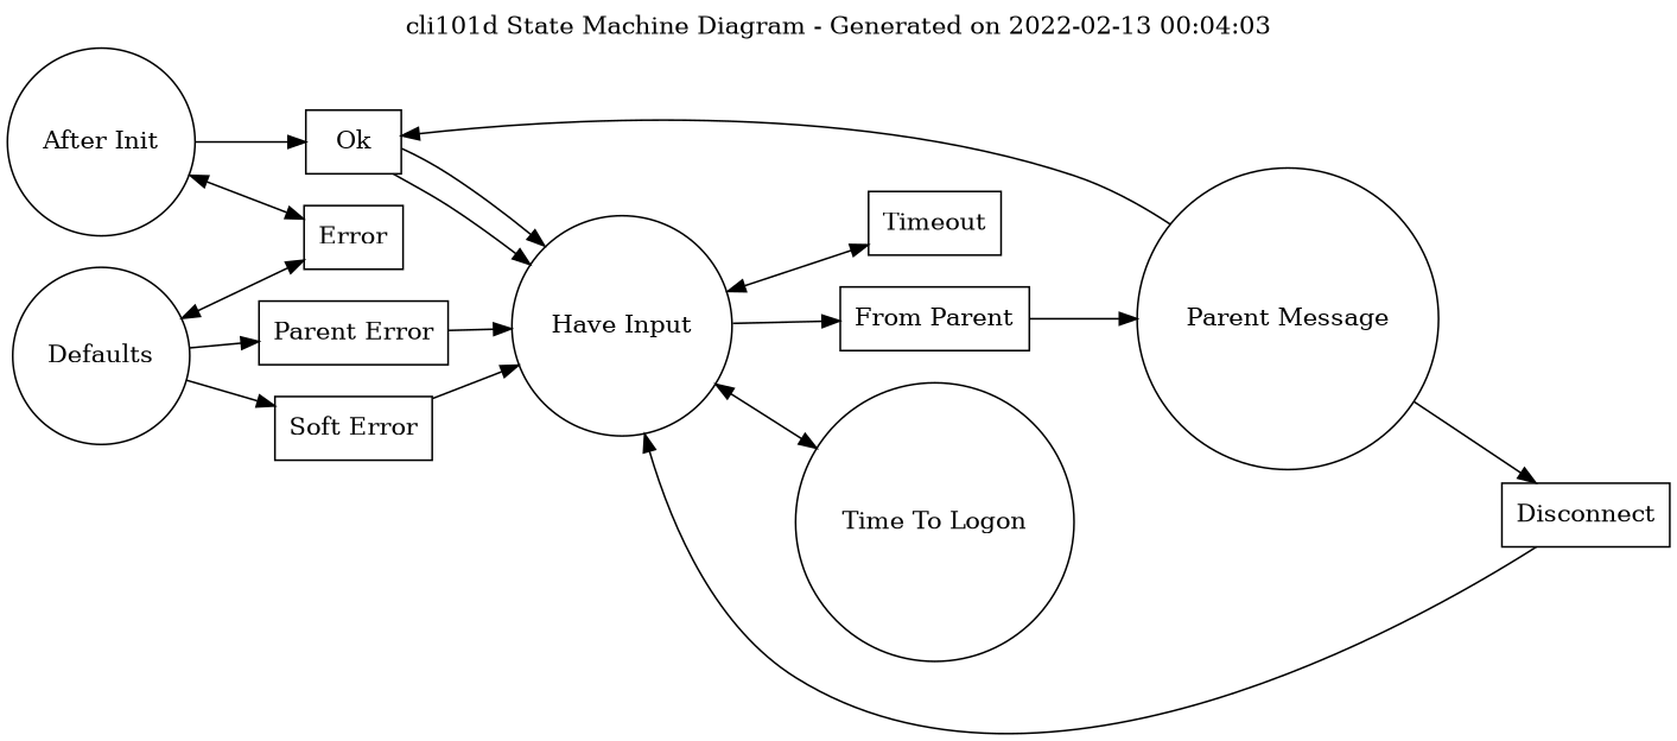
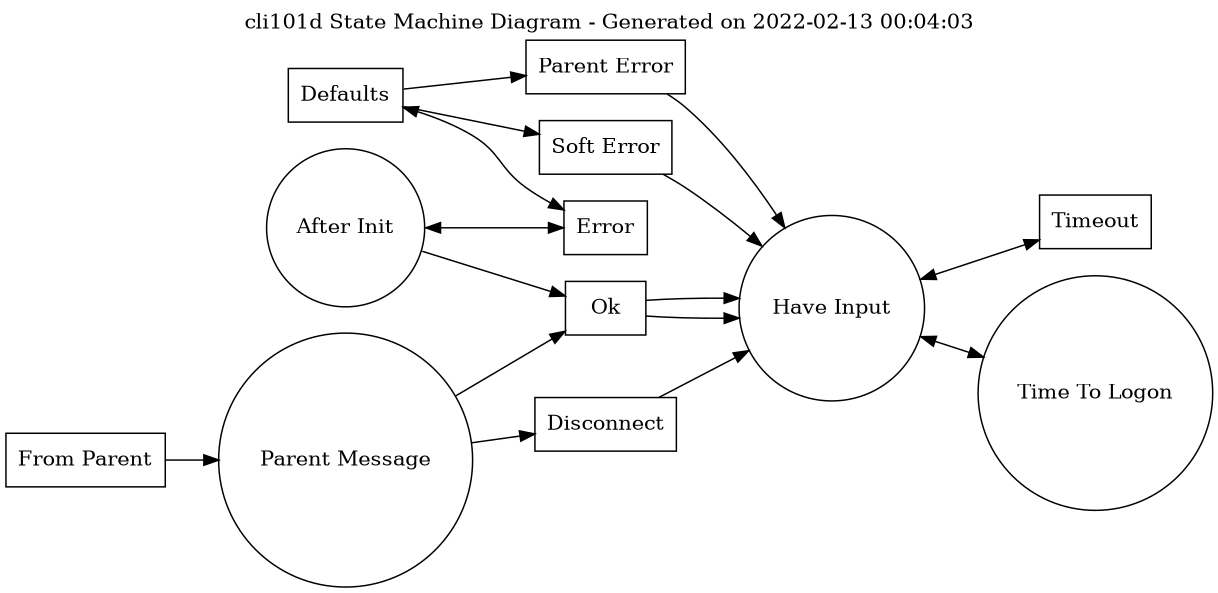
  digraph {
    label="cli101d State Machine Diagram - Generated on 2022-02-13 00:04:03"
    labelloc=t
    rankdir=LR
    node [shape=box]
    edge [dir=forward]
    n1 [label="After Init" shape=circle]
    n2 [label=Ok]
    n3 [label=Error]
    n4 [label="Have Input" shape=circle]
-   n5 [label=Defaults shape=circle]
+   n5 [label=Defaults]
    n6 [label="Parent Error"]
    n7 [label="Soft Error"]
    n8 [label="Parent Message" shape=circle]
    n9 [label=Disconnect]
    n10 [label=Timeout]
    n11 [label="From Parent"]
    n12 [label="Time To Logon" shape=circle]
    n1 -> n2
    n1 -> n3 [dir=both]
    n2 -> n4
    n2 -> n4
    n4 -> n10 [dir=both]
-   n4 -> n11
    n4 -> n12 [dir=both]
    n5 -> n3 [dir=both]
    n5 -> n6
    n5 -> n7
    n6 -> n4
    n7 -> n4
    n8 -> n2
    n8 -> n9
    n9 -> n4
    n11 -> n8
  }
